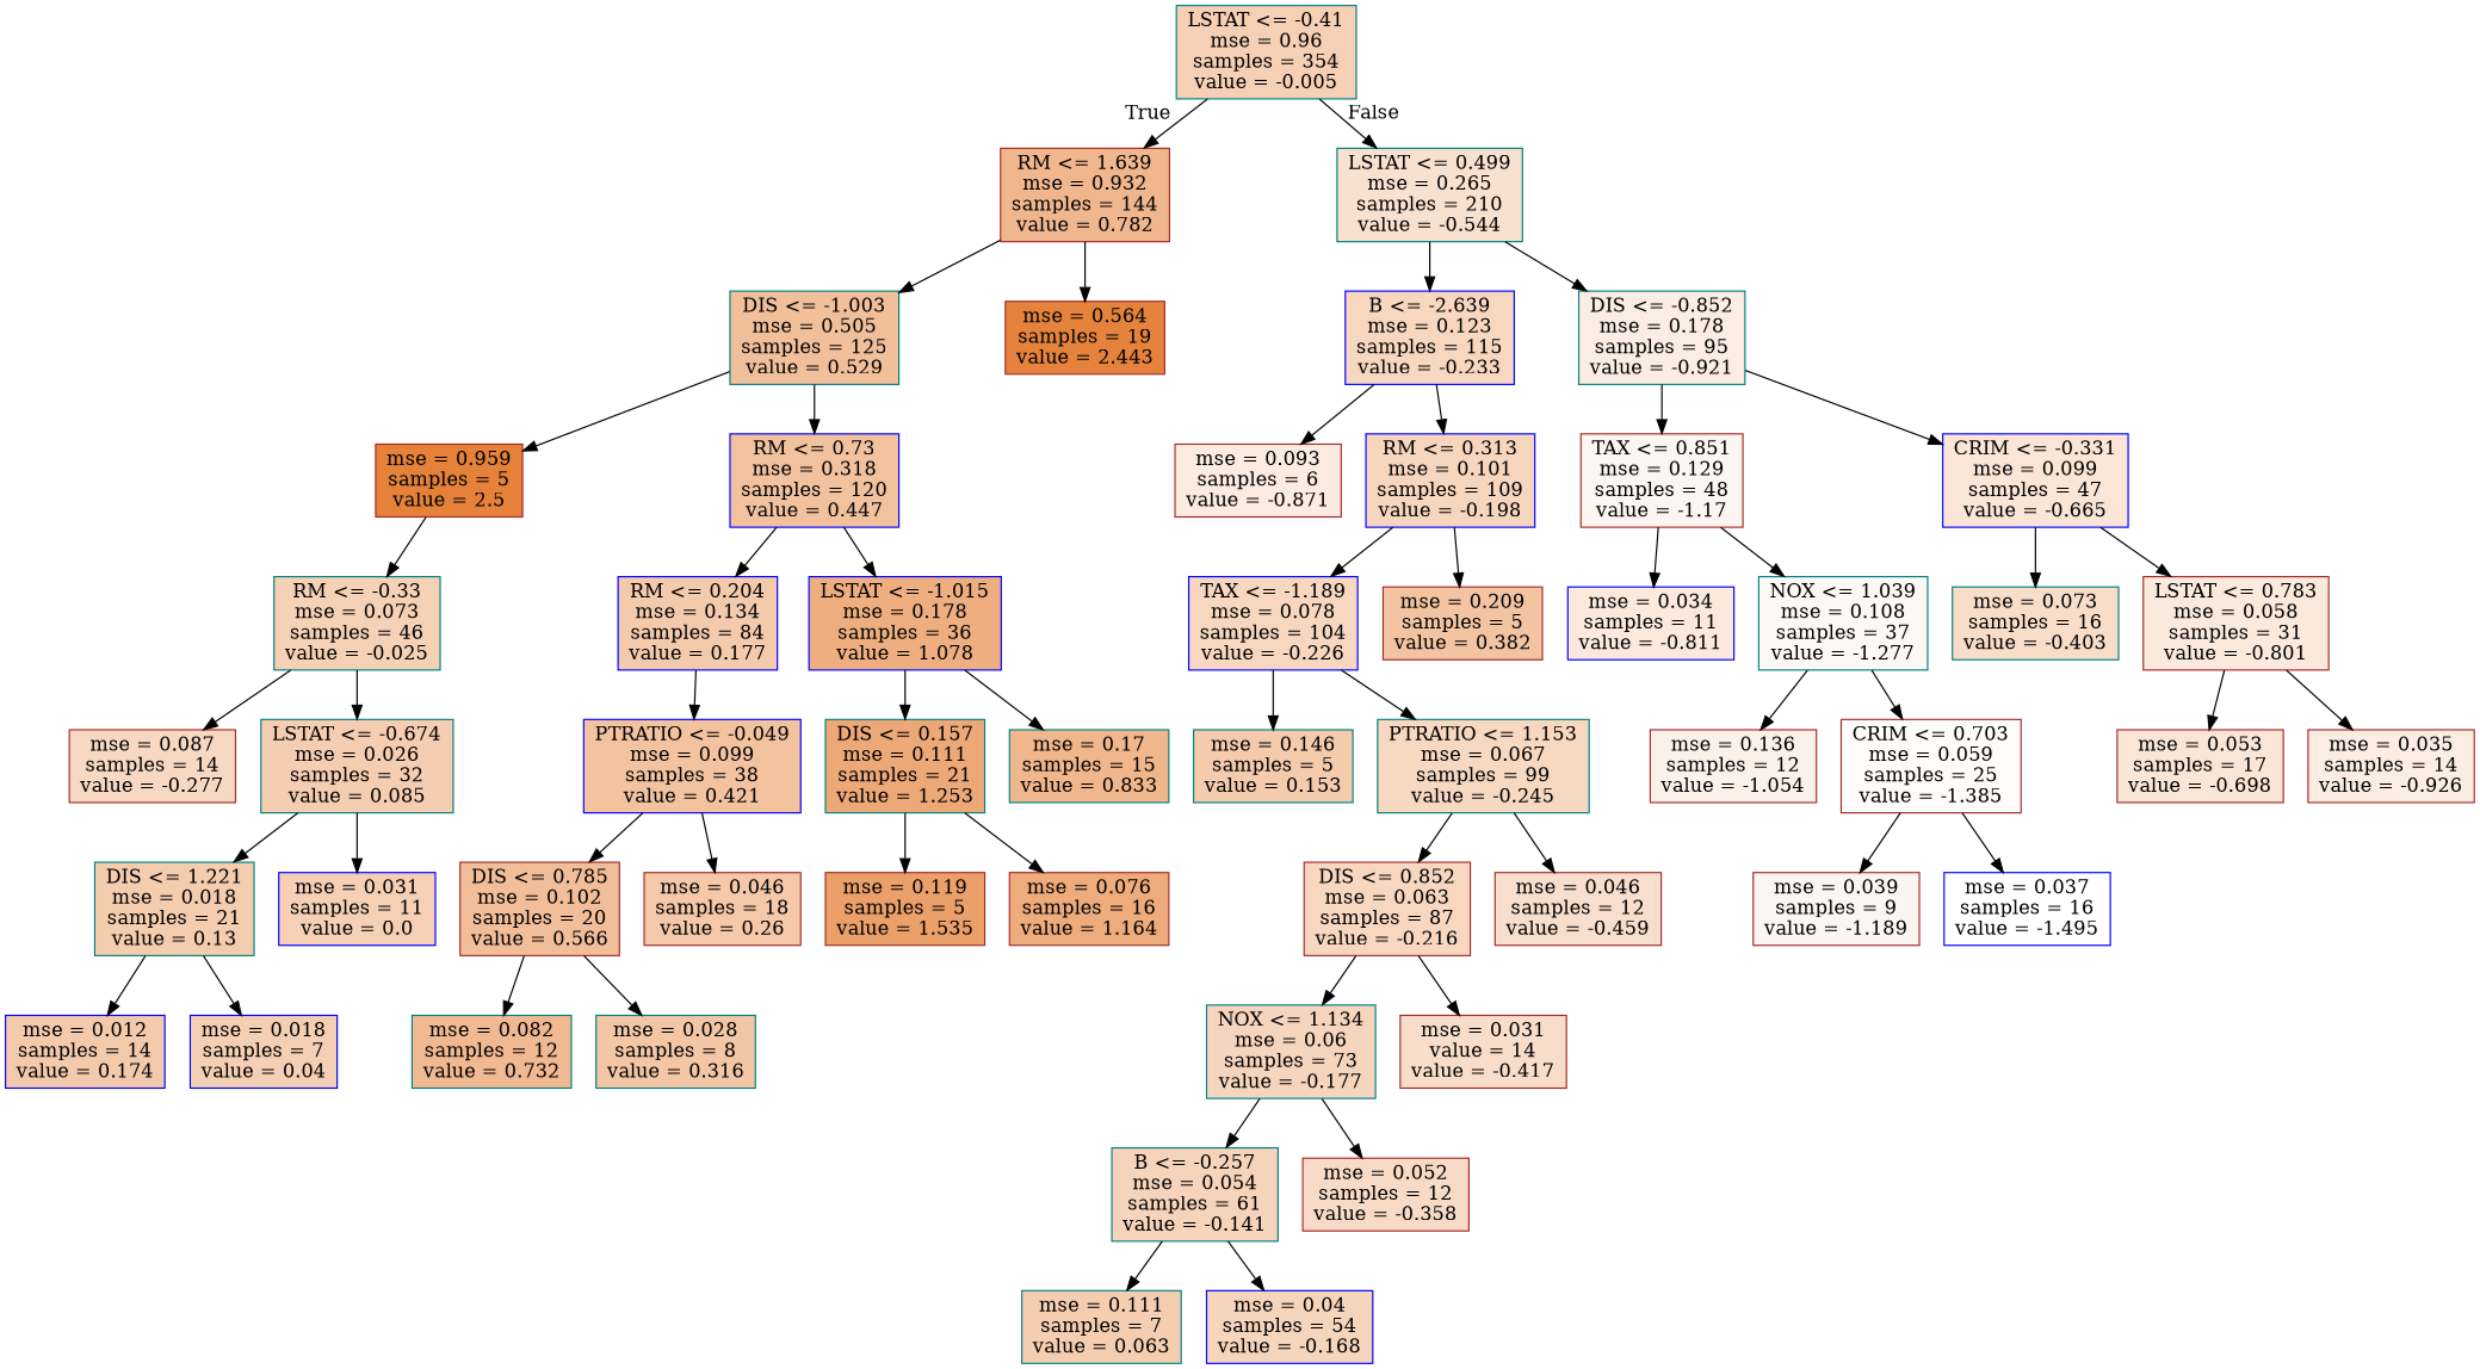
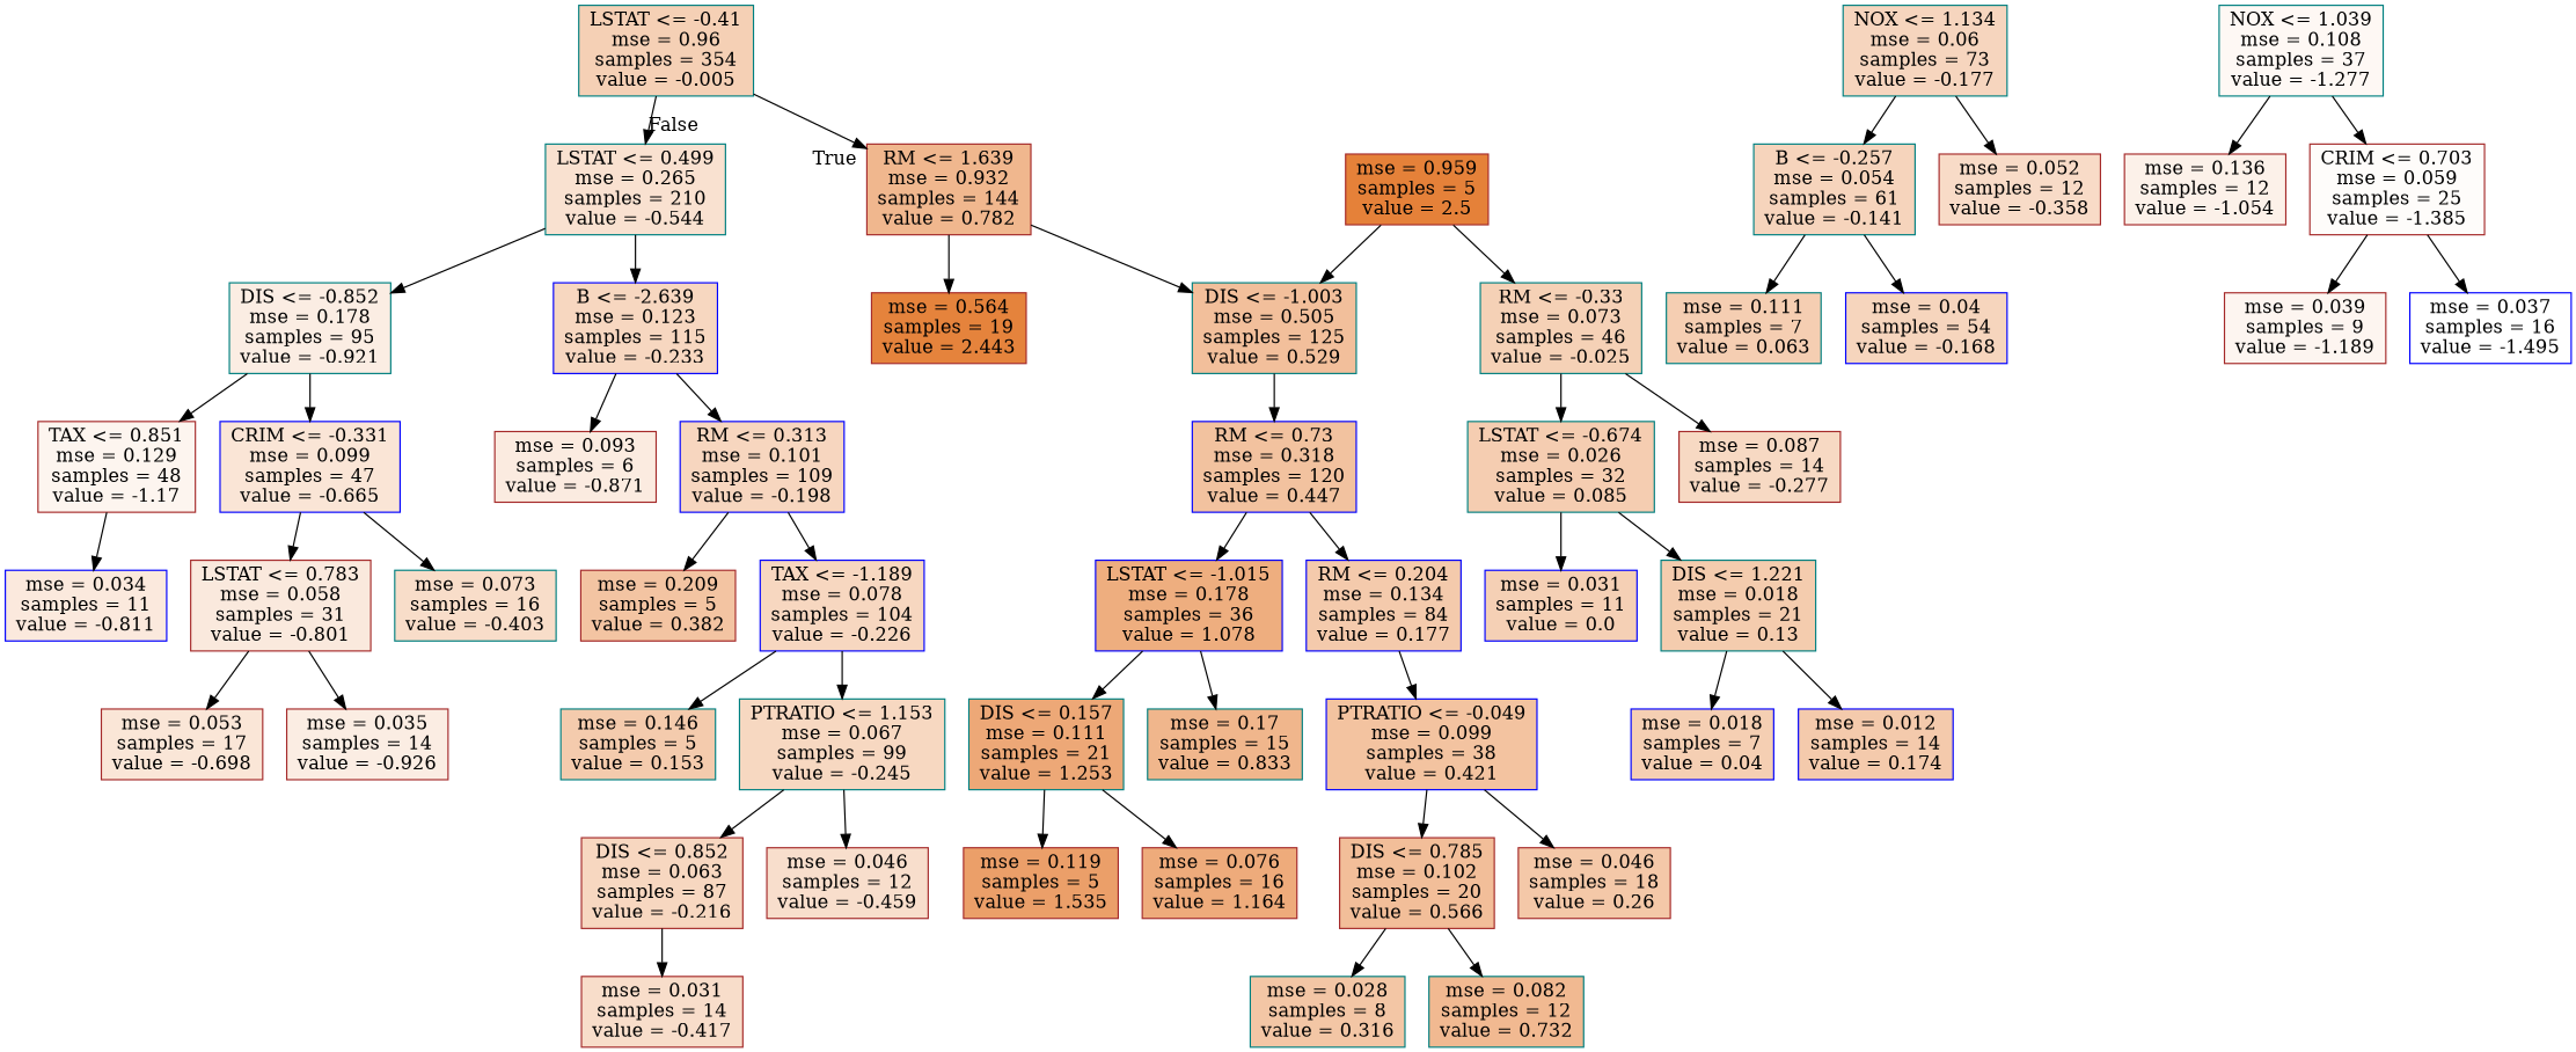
  digraph {
    node [color=brown fillcolor="#f7d7c0" shape=box style=filled]
    n1 [color=teal fillcolor="#f5d0b5" label="LSTAT <= -0.41\nmse = 0.96\nsamples = 354\nvalue = -0.005"]
    n2 [fillcolor="#f0b78e" label="RM <= 1.639\nmse = 0.932\nsamples = 144\nvalue = 0.782"]
    n3 [color=teal fillcolor="#f9e1d0" label="LSTAT <= 0.499\nmse = 0.265\nsamples = 210\nvalue = -0.544"]
    n4 [color=teal fillcolor="#f2bf9b" label="DIS <= -1.003\nmse = 0.505\nsamples = 125\nvalue = 0.529"]
    n5 [fillcolor="#e5833c" label="mse = 0.564\nsamples = 19\nvalue = 2.443"]
    n6 [color=blue label="B <= -2.639\nmse = 0.123\nsamples = 115\nvalue = -0.233"]
    n7 [color=teal fillcolor="#fbede3" label="DIS <= -0.852\nmse = 0.178\nsamples = 95\nvalue = -0.921"]
    n8 [fillcolor="#e58139" label="mse = 0.959\nsamples = 5\nvalue = 2.5"]
    n9 [color=blue fillcolor="#f2c29f" label="RM <= 0.73\nmse = 0.318\nsamples = 120\nvalue = 0.447"]
    n10 [color=teal fillcolor="#f5d1b6" label="RM <= -0.33\nmse = 0.073\nsamples = 46\nvalue = -0.025"]
    n11 [color=blue fillcolor="#f4caac" label="RM <= 0.204\nmse = 0.134\nsamples = 84\nvalue = 0.177"]
    n12 [color=blue fillcolor="#eeae7f" label="LSTAT <= -1.015\nmse = 0.178\nsamples = 36\nvalue = 1.078"]
    n13 [color=blue fillcolor="#f3c3a0" label="PTRATIO <= -0.049\nmse = 0.099\nsamples = 38\nvalue = 0.421"]
    n14 [color=teal fillcolor="#eda877" label="DIS <= 0.157\nmse = 0.111\nsamples = 21\nvalue = 1.253"]
    n15 [color=teal fillcolor="#f0b68c" label="mse = 0.17\nsamples = 15\nvalue = 0.833"]
    n16 [fillcolor="#f7d9c3" label="mse = 0.087\nsamples = 14\nvalue = -0.277"]
    n17 [color=teal fillcolor="#f5cdb1" label="LSTAT <= -0.674\nmse = 0.026\nsamples = 32\nvalue = 0.085"]
    n18 [fillcolor="#f2be99" label="DIS <= 0.785\nmse = 0.102\nsamples = 20\nvalue = 0.566"]
    n19 [fillcolor="#f4c8a8" label="mse = 0.046\nsamples = 18\nvalue = 0.26"]
    n20 [color=teal fillcolor="#f4ccae" label="DIS <= 1.221\nmse = 0.018\nsamples = 21\nvalue = 0.13"]
    n21 [color=blue fillcolor="#f5d0b5" label="mse = 0.031\nsamples = 11\nvalue = 0.0"]
    n22 [color=blue fillcolor="#f4caac" label="mse = 0.012\nsamples = 14\nvalue = 0.174"]
    n23 [color=blue fillcolor="#f5cfb3" label="mse = 0.018\nsamples = 7\nvalue = 0.04"]
    n24 [color=teal fillcolor="#f1b991" label="mse = 0.082\nsamples = 12\nvalue = 0.732"]
    n25 [color=teal fillcolor="#f3c6a5" label="mse = 0.028\nsamples = 8\nvalue = 0.316"]
    n26 [fillcolor="#eb9f69" label="mse = 0.119\nsamples = 5\nvalue = 1.535"]
    n27 [fillcolor="#eeab7b" label="mse = 0.076\nsamples = 16\nvalue = 1.164"]
    n28 [fillcolor="#fbebe0" label="mse = 0.093\nsamples = 6\nvalue = -0.871"]
    n29 [color=blue fillcolor="#f7d6bf" label="RM <= 0.313\nmse = 0.101\nsamples = 109\nvalue = -0.198"]
    n30 [fillcolor="#fdf5ef" label="TAX <= 0.851\nmse = 0.129\nsamples = 48\nvalue = -1.17"]
    n31 [color=blue fillcolor="#fae5d6" label="CRIM <= -0.331\nmse = 0.099\nsamples = 47\nvalue = -0.665"]
    n32 [color=blue label="TAX <= -1.189\nmse = 0.078\nsamples = 104\nvalue = -0.226"]
    n33 [fillcolor="#f3c4a2" label="mse = 0.209\nsamples = 5\nvalue = 0.382"]
    n34 [color=teal fillcolor="#f4cbad" label="mse = 0.146\nsamples = 5\nvalue = 0.153"]
    n35 [color=teal fillcolor="#f7d8c1" label="PTRATIO <= 1.153\nmse = 0.067\nsamples = 99\nvalue = -0.245"]
    n36 [label="DIS <= 0.852\nmse = 0.063\nsamples = 87\nvalue = -0.216"]
    n37 [fillcolor="#f8decc" label="mse = 0.046\nsamples = 12\nvalue = -0.459"]
    n38 [color=teal fillcolor="#f6d5be" label="NOX <= 1.134\nmse = 0.06\nsamples = 73\nvalue = -0.177"]
-   n39 [fillcolor="#f8ddca" label="mse = 0.031\nvalue = 14\nvalue = -0.417"]
+   n39 [fillcolor="#f8ddca" label="mse = 0.031\nsamples = 14\nvalue = -0.417"]
    n40 [color=teal fillcolor="#f6d4bc" label="B <= -0.257\nmse = 0.054\nsamples = 61\nvalue = -0.141"]
    n41 [fillcolor="#f8dbc7" label="mse = 0.052\nsamples = 12\nvalue = -0.358"]
    n42 [color=teal fillcolor="#f5ceb2" label="mse = 0.111\nsamples = 7\nvalue = 0.063"]
    n43 [color=blue fillcolor="#f6d5bd" label="mse = 0.04\nsamples = 54\nvalue = -0.168"]
    n44 [color=blue fillcolor="#fbe9dd" label="mse = 0.034\nsamples = 11\nvalue = -0.811"]
    n45 [color=teal fillcolor="#fef8f4" label="NOX <= 1.039\nmse = 0.108\nsamples = 37\nvalue = -1.277"]
    n46 [color=teal fillcolor="#f8ddc9" label="mse = 0.073\nsamples = 16\nvalue = -0.403"]
    n47 [fillcolor="#fae9dd" label="LSTAT <= 0.783\nmse = 0.058\nsamples = 31\nvalue = -0.801"]
    n48 [fillcolor="#fcf1e9" label="mse = 0.136\nsamples = 12\nvalue = -1.054"]
    n49 [fillcolor="#fefcfa" label="CRIM <= 0.703\nmse = 0.059\nsamples = 25\nvalue = -1.385"]
    n50 [fillcolor="#fdf5f0" label="mse = 0.039\nsamples = 9\nvalue = -1.189"]
    n51 [color=blue fillcolor="#ffffff" label="mse = 0.037\nsamples = 16\nvalue = -1.495"]
    n52 [fillcolor="#fae6d7" label="mse = 0.053\nsamples = 17\nvalue = -0.698"]
    n53 [fillcolor="#fbede3" label="mse = 0.035\nsamples = 14\nvalue = -0.926"]
    n1 -> n2 [headlabel=True labelangle=45 labeldistance=2.5]
    n1 -> n3 [headlabel=False labelangle=-45 labeldistance=2.5]
    n2 -> n4
    n2 -> n5
    n3 -> n6
    n3 -> n7
-   n4 -> n8
+   n8 -> n4
    n4 -> n9
    n6 -> n28
    n6 -> n29
    n7 -> n30
    n7 -> n31
    n8 -> n10
    n9 -> n11
    n9 -> n12
    n10 -> n16
    n10 -> n17
    n11 -> n13
    n12 -> n14
    n12 -> n15
    n13 -> n18
    n13 -> n19
    n14 -> n26
    n14 -> n27
    n17 -> n20
    n17 -> n21
    n18 -> n24
    n18 -> n25
    n20 -> n22
    n20 -> n23
    n29 -> n32
    n29 -> n33
    n30 -> n44
-   n30 -> n45
    n31 -> n46
    n31 -> n47
    n32 -> n34
    n32 -> n35
    n35 -> n36
    n35 -> n37
-   n36 -> n38
    n36 -> n39
    n38 -> n40
    n38 -> n41
    n40 -> n42
    n40 -> n43
    n45 -> n48
    n45 -> n49
    n47 -> n52
    n47 -> n53
    n49 -> n50
    n49 -> n51
  }
